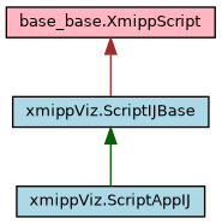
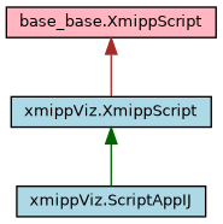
  digraph {
    node [color=black fillcolor=lightblue fontname=Helvetica fontsize=10 shape=record style=filled]
    edge [dir=back fontname=Helvetica fontsize=10 labelfontname=Helvetica labelfontsize=10 style=solid]
    n1 [fontcolor=black height=0.2 label="xmippViz.ScriptAppIJ" width=0.4]
-   n2 [height=0.2 label="xmippViz.ScriptIJBase" width=0.4]
+   n2 [height=0.2 label="xmippViz.XmippScript" width=0.4]
    n3 [fillcolor=lightpink height=0.2 label="base_base.XmippScript" width=0.4]
    n2 -> n1 [color=darkgreen]
    n3 -> n2 [color=brown]
  }
